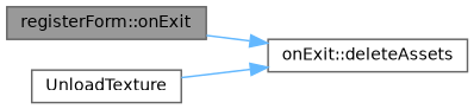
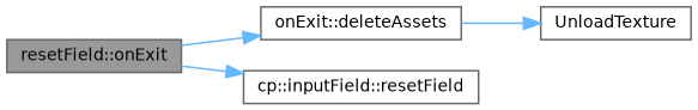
  digraph {
    rankdir=LR
    node [color=grey40 fillcolor=white fontname=Helvetica fontsize=10 shape=box style=filled]
    edge [color=steelblue1 fontname=Helvetica fontsize=10 labelfontname=Helvetica labelfontsize=10 style=solid]
-   n1 [color=gray40 fillcolor=grey60 fontcolor=black height=0.2 label="registerForm::onExit" width=0.4]
+   n1 [color=gray40 fillcolor=grey60 fontcolor=black height=0.2 label="resetField::onExit" width=0.4]
    n2 [height=0.2 label="onExit::deleteAssets" width=0.4]
+   n3 [height=0.2 label="cp::inputField::resetField" width=0.4]
    n4 [height=0.2 label=UnloadTexture width=0.4]
    n1 -> n2
-   n4 -> n2
+   n1 -> n3
+   n2 -> n4
  }
